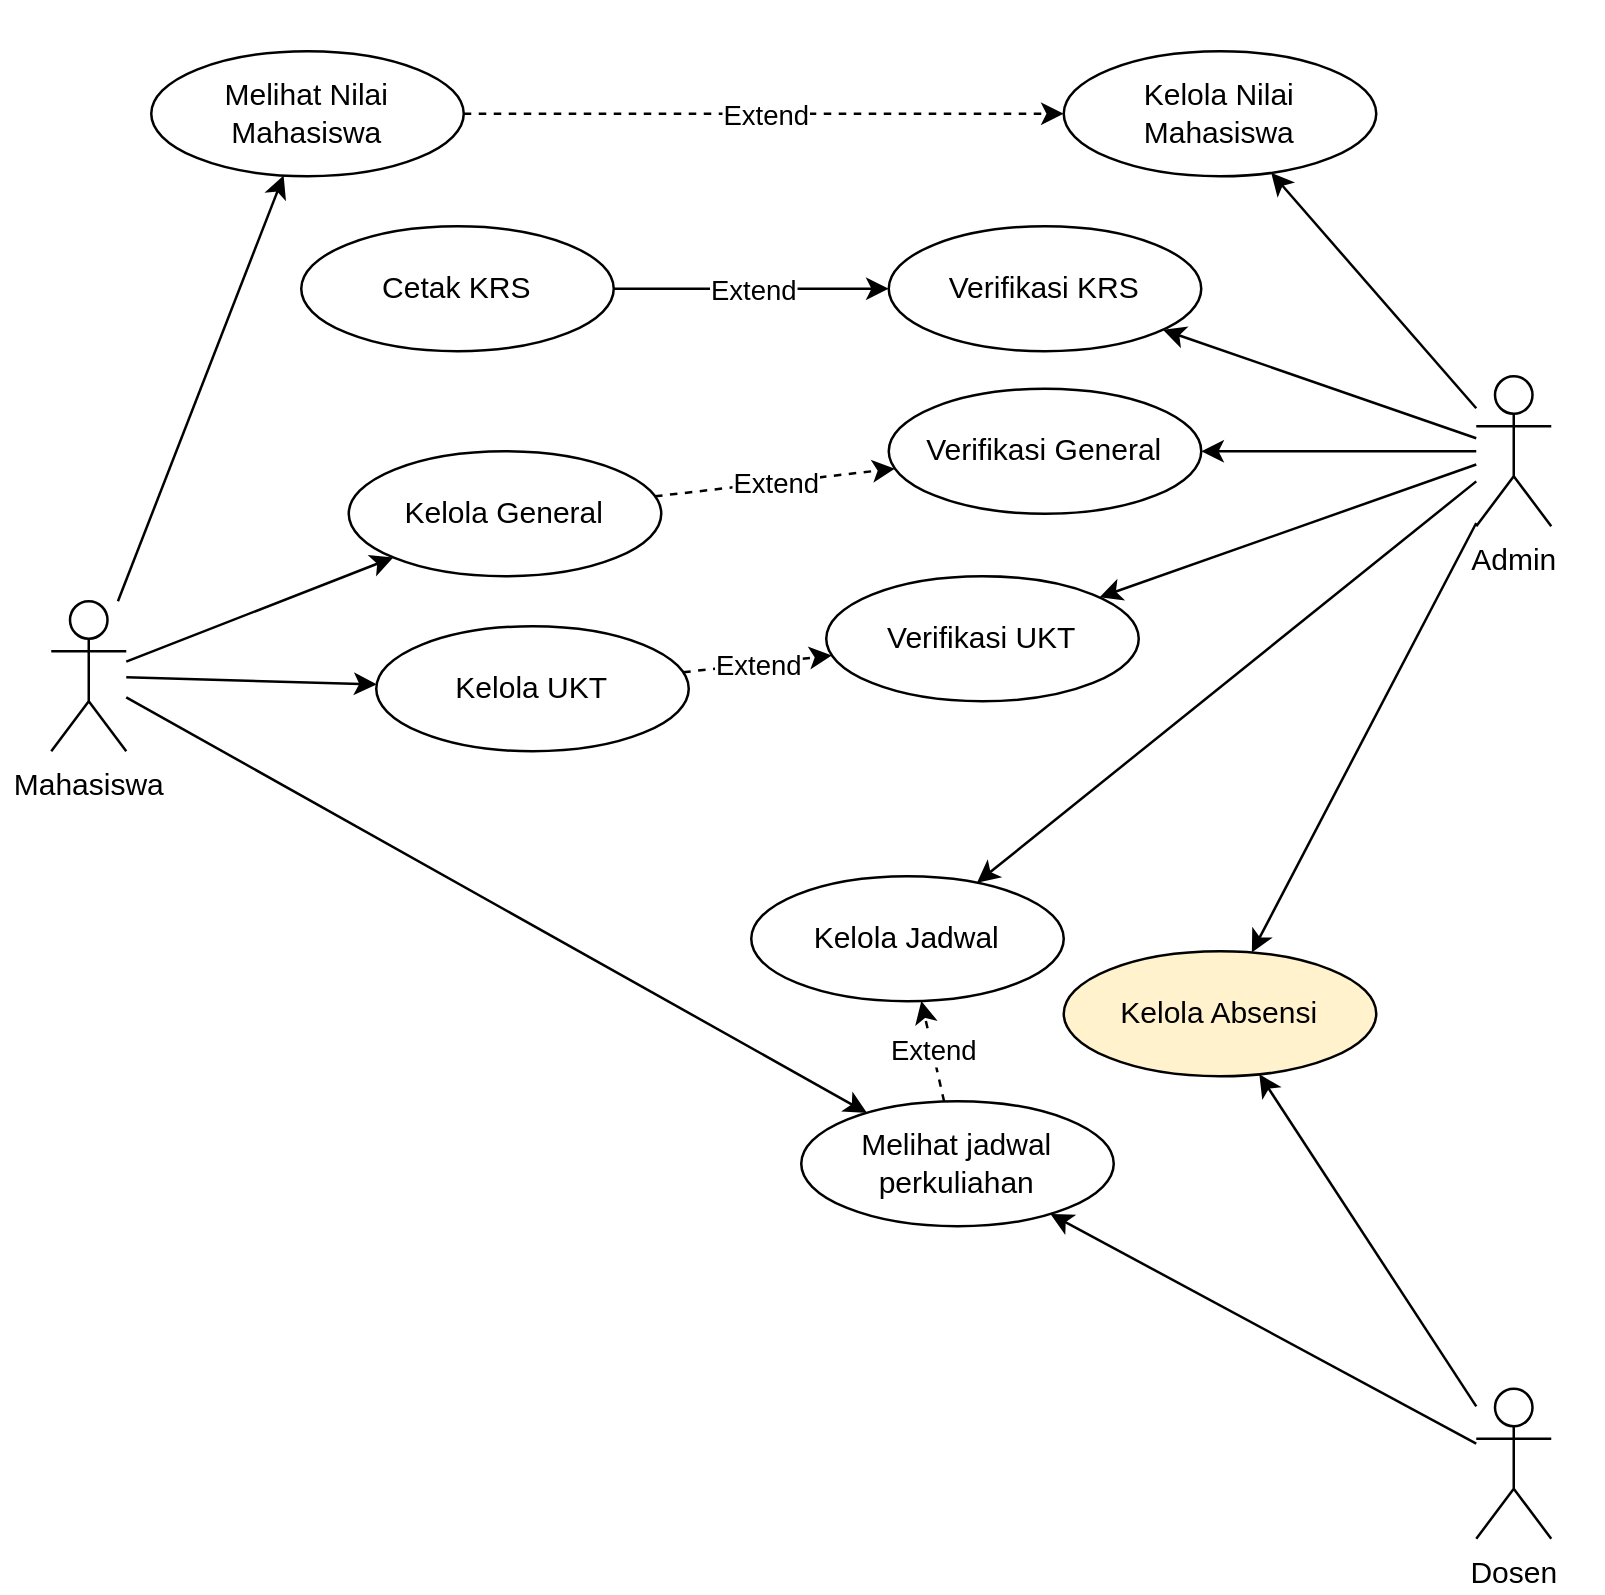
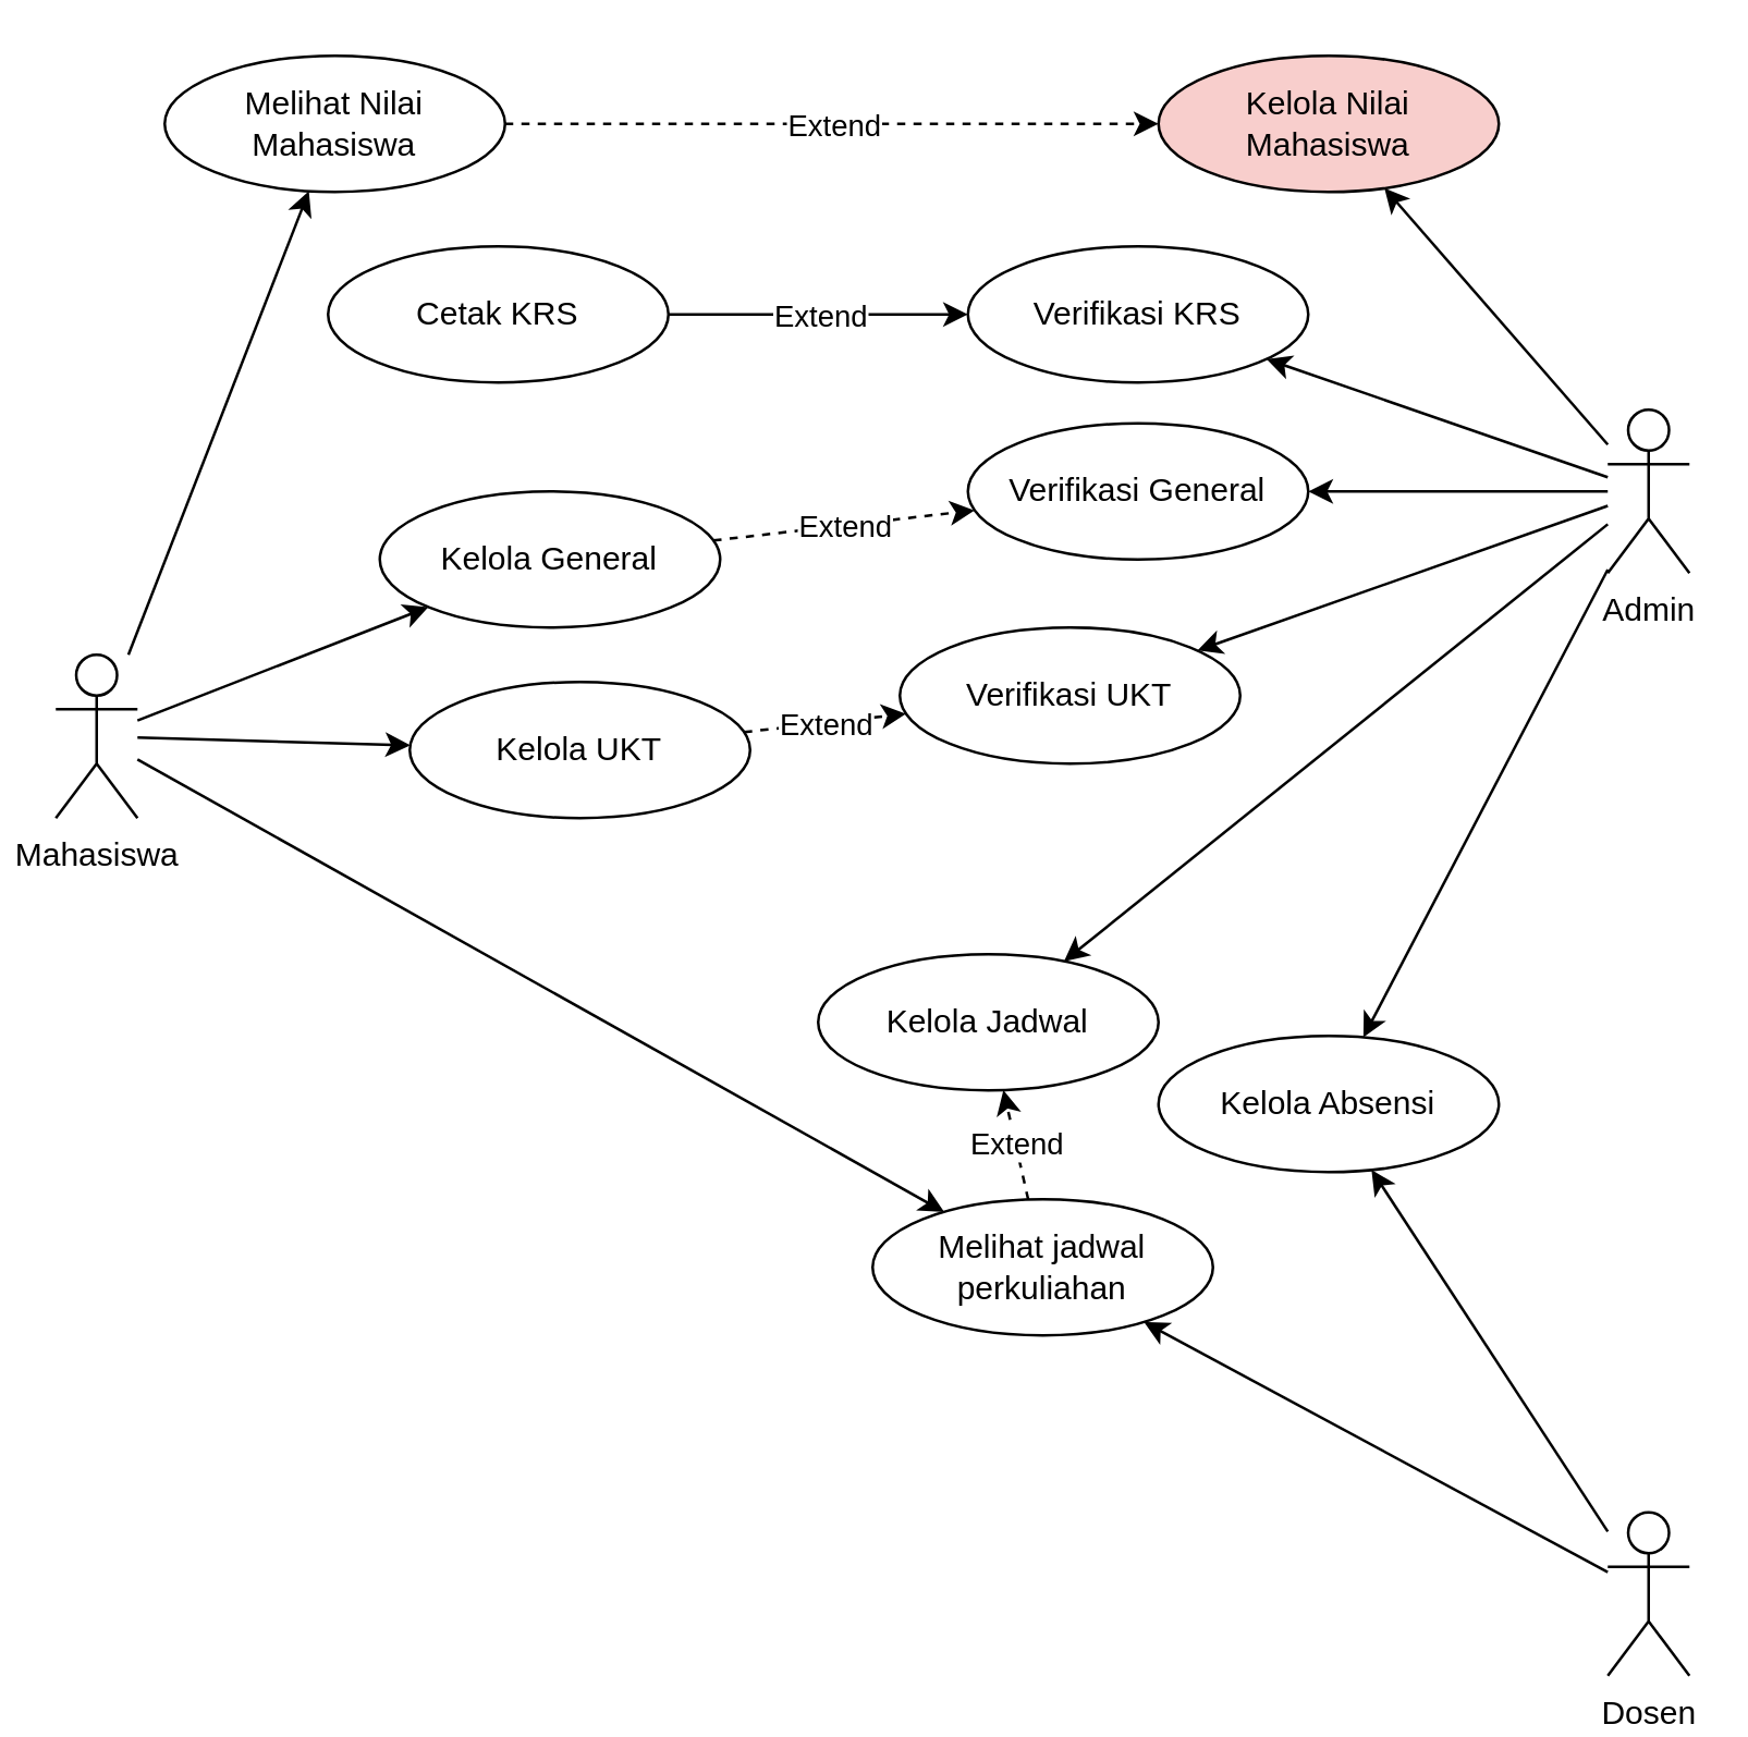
  <mxCell id="0" />
  <mxCell id="1" parent="0" />
  <mxCell id="2" style="rounded=0;orthogonalLoop=1;jettySize=auto;html=1;" edge="1" parent="1" source="6" target="17"><mxGeometry relative="1" as="geometry" /></mxCell>
  <mxCell id="3" style="rounded=0;orthogonalLoop=1;jettySize=auto;html=1;" edge="1" parent="1" source="6" target="19"><mxGeometry relative="1" as="geometry" /></mxCell>
  <mxCell id="4" style="rounded=0;orthogonalLoop=1;jettySize=auto;html=1;" edge="1" parent="1" source="6" target="20"><mxGeometry relative="1" as="geometry" /></mxCell>
  <mxCell id="5" style="rounded=0;orthogonalLoop=1;jettySize=auto;html=1;" edge="1" parent="1" source="6" target="30"><mxGeometry relative="1" as="geometry" /></mxCell>
  <mxCell id="6" value="Mahasiswa" style="shape=umlActor;verticalLabelPosition=bottom;verticalAlign=top;html=1;outlineConnect=0;" vertex="1" parent="1"><mxGeometry x="20" y="240" width="30" height="60" as="geometry" /></mxCell>
  <mxCell id="7" style="rounded=0;orthogonalLoop=1;jettySize=auto;html=1;" edge="1" parent="1" source="12" target="22"><mxGeometry relative="1" as="geometry" /></mxCell>
  <mxCell id="8" style="rounded=0;orthogonalLoop=1;jettySize=auto;html=1;" edge="1" parent="1" source="12" target="23"><mxGeometry relative="1" as="geometry" /></mxCell>
  <mxCell id="9" style="edgeStyle=orthogonalEdgeStyle;rounded=0;orthogonalLoop=1;jettySize=auto;html=1;" edge="1" parent="1" source="12" target="26"><mxGeometry relative="1" as="geometry" /></mxCell>
  <mxCell id="10" style="rounded=0;orthogonalLoop=1;jettySize=auto;html=1;" edge="1" parent="1" source="12" target="29"><mxGeometry relative="1" as="geometry" /></mxCell>
  <mxCell id="11" style="rounded=0;orthogonalLoop=1;jettySize=auto;html=1;" edge="1" parent="1" source="12" target="31"><mxGeometry relative="1" as="geometry" /></mxCell>
  <mxCell id="12" value="Admin" style="shape=umlActor;verticalLabelPosition=bottom;verticalAlign=top;html=1;outlineConnect=0;" vertex="1" parent="1"><mxGeometry x="590" y="150" width="30" height="60" as="geometry" /></mxCell>
  <mxCell id="13" style="rounded=0;orthogonalLoop=1;jettySize=auto;html=1;" edge="1" parent="1" source="12" target="21"><mxGeometry relative="1" as="geometry" /></mxCell>
  <mxCell id="14" style="rounded=0;orthogonalLoop=1;jettySize=auto;html=1;" edge="1" parent="1" source="16" target="17"><mxGeometry relative="1" as="geometry" /></mxCell>
  <mxCell id="15" style="rounded=0;orthogonalLoop=1;jettySize=auto;html=1;" edge="1" parent="1" source="16" target="29"><mxGeometry relative="1" as="geometry" /></mxCell>
  <mxCell id="16" value="Dosen" style="shape=umlActor;verticalLabelPosition=bottom;verticalAlign=top;html=1;outlineConnect=0;" vertex="1" parent="1"><mxGeometry x="590" y="555" width="30" height="60" as="geometry" /></mxCell>
  <mxCell id="17" value="Melihat jadwal perkuliahan" style="ellipse;whiteSpace=wrap;html=1;" vertex="1" parent="1"><mxGeometry x="320" y="440" width="125" height="50" as="geometry" /></mxCell>
  <mxCell id="18" value="Cetak KRS" style="ellipse;whiteSpace=wrap;html=1;" vertex="1" parent="1"><mxGeometry x="120" y="90" width="125" height="50" as="geometry" /></mxCell>
  <mxCell id="19" value="Melihat Nilai Mahasiswa" style="ellipse;whiteSpace=wrap;html=1;" vertex="1" parent="1"><mxGeometry x="60" y="20" width="125" height="50" as="geometry" /></mxCell>
  <mxCell id="20" value="Kelola General" style="ellipse;whiteSpace=wrap;html=1;" vertex="1" parent="1"><mxGeometry x="139" y="180" width="125" height="50" as="geometry" /></mxCell>
- <mxCell id="21" value="Kelola Nilai Mahasiswa" style="ellipse;whiteSpace=wrap;html=1;" vertex="1" parent="1"><mxGeometry x="425" y="20" width="125" height="50" as="geometry" /></mxCell>
+ <mxCell id="21" value="Kelola Nilai Mahasiswa" style="ellipse;whiteSpace=wrap;html=1;fillColor=#f8cecc;" vertex="1" parent="1"><mxGeometry x="425" y="20" width="125" height="50" as="geometry" /></mxCell>
  <mxCell id="22" value="Kelola Jadwal" style="ellipse;whiteSpace=wrap;html=1;" vertex="1" parent="1"><mxGeometry x="300" y="350" width="125" height="50" as="geometry" /></mxCell>
  <mxCell id="23" value="Verifikasi KRS" style="ellipse;whiteSpace=wrap;html=1;" vertex="1" parent="1"><mxGeometry x="355" y="90" width="125" height="50" as="geometry" /></mxCell>
  <mxCell id="24" value="" style="endArrow=classic;html=1;rounded=0;dashed=0;" edge="1" parent="1" source="18" target="23"><mxGeometry relative="1" as="geometry"><mxPoint x="255" y="178.89" as="sourcePoint" /><mxPoint x="355" y="178.89" as="targetPoint" /></mxGeometry></mxCell>
  <mxCell id="25" value="Extend" style="edgeLabel;resizable=0;html=1;;align=center;verticalAlign=middle;" connectable="0" vertex="1" parent="24"><mxGeometry relative="1" as="geometry" /></mxCell>
  <mxCell id="26" value="Verifikasi General" style="ellipse;whiteSpace=wrap;html=1;" vertex="1" parent="1"><mxGeometry x="355" y="155" width="125" height="50" as="geometry" /></mxCell>
  <mxCell id="27" value="" style="endArrow=classic;html=1;rounded=0;dashed=1;" edge="1" parent="1" source="20" target="26"><mxGeometry relative="1" as="geometry"><mxPoint x="274" y="132" as="sourcePoint" /><mxPoint x="365" y="128" as="targetPoint" /></mxGeometry></mxCell>
  <mxCell id="28" value="Extend" style="edgeLabel;resizable=0;html=1;;align=center;verticalAlign=middle;" connectable="0" vertex="1" parent="27"><mxGeometry relative="1" as="geometry" /></mxCell>
- <mxCell id="29" value="Kelola Absensi" style="ellipse;whiteSpace=wrap;html=1;fillColor=#fff2cc;" vertex="1" parent="1"><mxGeometry x="425" y="380" width="125" height="50" as="geometry" /></mxCell>
+ <mxCell id="29" value="Kelola Absensi" style="ellipse;whiteSpace=wrap;html=1;" vertex="1" parent="1"><mxGeometry x="425" y="380" width="125" height="50" as="geometry" /></mxCell>
  <mxCell id="30" value="Kelola UKT" style="ellipse;whiteSpace=wrap;html=1;" vertex="1" parent="1"><mxGeometry x="150" y="250" width="125" height="50" as="geometry" /></mxCell>
  <mxCell id="31" value="Verifikasi UKT" style="ellipse;whiteSpace=wrap;html=1;" vertex="1" parent="1"><mxGeometry x="330" y="230" width="125" height="50" as="geometry" /></mxCell>
  <mxCell id="32" value="" style="endArrow=classic;html=1;rounded=0;dashed=1;" edge="1" parent="1" source="30" target="31"><mxGeometry relative="1" as="geometry"><mxPoint x="272" y="208" as="sourcePoint" /><mxPoint x="367" y="197" as="targetPoint" /></mxGeometry></mxCell>
  <mxCell id="33" value="Extend" style="edgeLabel;resizable=0;html=1;;align=center;verticalAlign=middle;" connectable="0" vertex="1" parent="32"><mxGeometry relative="1" as="geometry" /></mxCell>
  <mxCell id="34" value="" style="endArrow=classic;html=1;rounded=0;dashed=1;" edge="1" parent="1" source="17" target="22"><mxGeometry relative="1" as="geometry"><mxPoint x="272" y="208" as="sourcePoint" /><mxPoint x="367" y="197" as="targetPoint" /></mxGeometry></mxCell>
  <mxCell id="35" value="Extend" style="edgeLabel;resizable=0;html=1;;align=center;verticalAlign=middle;" connectable="0" vertex="1" parent="34"><mxGeometry relative="1" as="geometry" /></mxCell>
  <mxCell id="36" value="" style="endArrow=classic;html=1;rounded=0;dashed=1;" edge="1" parent="1" source="19" target="21"><mxGeometry relative="1" as="geometry"><mxPoint x="272" y="208" as="sourcePoint" /><mxPoint x="330" y="660" as="targetPoint" /></mxGeometry></mxCell>
  <mxCell id="37" value="Extend" style="edgeLabel;resizable=0;html=1;;align=center;verticalAlign=middle;" connectable="0" vertex="1" parent="36"><mxGeometry relative="1" as="geometry" /></mxCell>
